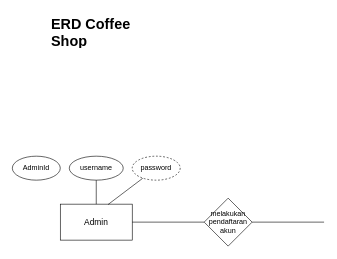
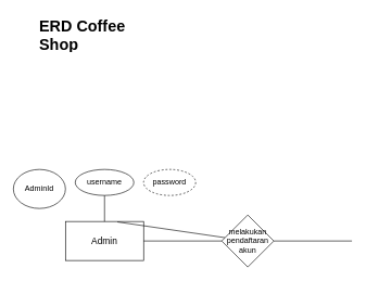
  <mxCell id="0" />
  <mxCell id="1" parent="0" />
- <mxCell id="2" value="&lt;h1&gt;ERD Coffee Shop&lt;/h1&gt;" style="text;html=1;strokeColor=none;fillColor=none;spacing=5;spacingTop=-20;whiteSpace=wrap;overflow=hidden;rounded=0;" vertex="1" parent="1"><mxGeometry x="80" y="20" width="190" height="60" as="geometry" /></mxCell>
+ <mxCell id="2" value="&lt;h1&gt;ERD Coffee Shop&lt;/h1&gt;" style="text;html=1;strokeColor=none;fillColor=none;spacing=5;spacingTop=-20;whiteSpace=wrap;overflow=hidden;rounded=0;" vertex="1" parent="1"><mxGeometry x="55" y="20" width="190" height="60" as="geometry" /></mxCell>
  <mxCell id="3" value="&lt;font style=&quot;font-size: 14px;&quot;&gt;Admin&lt;/font&gt;" style="rounded=0;whiteSpace=wrap;html=1;" vertex="1" parent="1"><mxGeometry x="100" y="340" width="120" height="60" as="geometry" /></mxCell>
- <mxCell id="4" value="" style="endArrow=none;html=1;rounded=0;exitX=0.664;exitY=0.011;exitDx=0;exitDy=0;exitPerimeter=0;" edge="1" parent="1" source="3" target="5"><mxGeometry width="50" height="50" relative="1" as="geometry"><mxPoint x="180" y="330" as="sourcePoint" /><mxPoint x="230" y="280" as="targetPoint" /></mxGeometry></mxCell>
+ <mxCell id="4" value="" style="endArrow=none;html=1;rounded=0;exitX=0.664;exitY=0.011;exitDx=0;exitDy=0;exitPerimeter=0;" edge="1" parent="1" source="3" target="9"><mxGeometry width="50" height="50" relative="1" as="geometry"><mxPoint x="180" y="330" as="sourcePoint" /><mxPoint x="230" y="280" as="targetPoint" /></mxGeometry></mxCell>
  <mxCell id="5" value="password" style="ellipse;whiteSpace=wrap;html=1;dashed=1;" vertex="1" parent="1"><mxGeometry x="220" y="260" width="80" height="40" as="geometry" /></mxCell>
  <mxCell id="6" value="username" style="ellipse;whiteSpace=wrap;html=1;" vertex="1" parent="1"><mxGeometry x="115" y="260" width="90" height="40" as="geometry" /></mxCell>
- <mxCell id="7" value="AdminId" style="ellipse;whiteSpace=wrap;html=1;" vertex="1" parent="1"><mxGeometry y="260" width="80" height="40" as="geometry" x="20" /></mxCell>
+ <mxCell id="7" value="AdminId" style="ellipse;whiteSpace=wrap;html=1;" vertex="1" parent="1"><mxGeometry x="20" y="260" width="80" height="60" as="geometry" /></mxCell>
  <mxCell id="8" value="" style="endArrow=none;html=1;rounded=0;" edge="1" parent="1" target="9"><mxGeometry width="50" height="50" relative="1" as="geometry"><mxPoint x="220" y="370" as="sourcePoint" /><mxPoint x="270" y="320" as="targetPoint" /></mxGeometry></mxCell>
  <mxCell id="9" value="melakukan pendaftaran akun" style="rhombus;whiteSpace=wrap;html=1;" vertex="1" parent="1"><mxGeometry x="340" y="330" width="80" height="80" as="geometry" /></mxCell>
  <mxCell id="10" value="" style="endArrow=none;html=1;rounded=0;exitX=0.5;exitY=0;exitDx=0;exitDy=0;" edge="1" parent="1" source="3"><mxGeometry width="50" height="50" relative="1" as="geometry"><mxPoint x="110" y="350" as="sourcePoint" /><mxPoint x="160" y="300" as="targetPoint" /></mxGeometry></mxCell>
  <mxCell id="11" value="" style="endArrow=none;html=1;rounded=0;" edge="1" parent="1"><mxGeometry width="50" height="50" relative="1" as="geometry"><mxPoint x="420" y="370" as="sourcePoint" /><mxPoint x="540" y="370" as="targetPoint" /></mxGeometry></mxCell>
